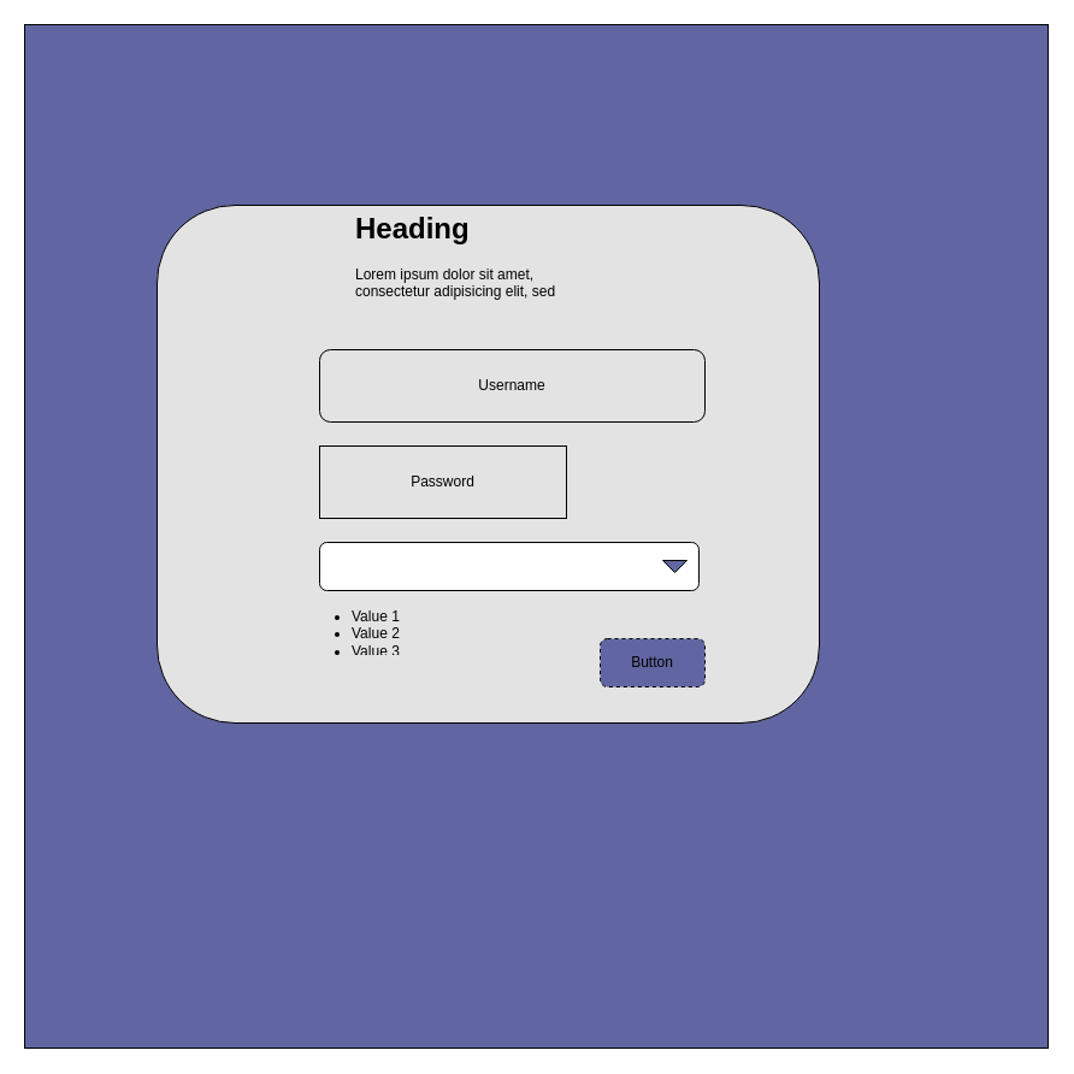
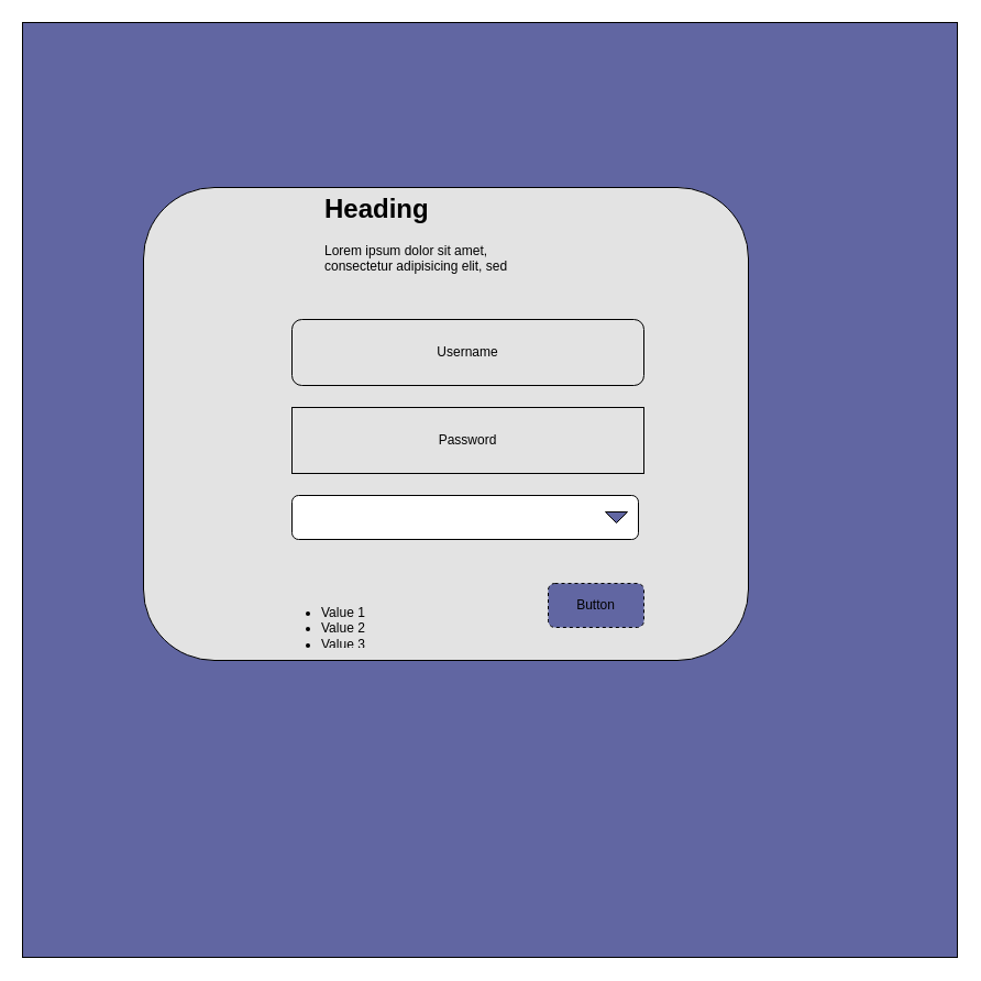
  <mxCell id="0" />
  <mxCell id="1" parent="0" />
  <mxCell id="2" value="" style="whiteSpace=wrap;html=1;aspect=fixed;fillColor=#6166a2;" parent="1" vertex="1"><mxGeometry x="20" y="20" width="850" height="850" as="geometry" /></mxCell>
  <mxCell id="3" value="" style="rounded=1;whiteSpace=wrap;html=1;fillColor=#E3E3E3;" parent="1" vertex="1"><mxGeometry x="130" y="170" width="550" height="430" as="geometry" /></mxCell>
  <mxCell id="4" value="Username" style="whiteSpace=wrap;html=1;fillColor=#E3E3E3;strokeColor=#000000;align=center;fontColor=#000000;rounded=1;" parent="1" vertex="1"><mxGeometry x="265" y="290" width="320" height="60" as="geometry" /></mxCell>
- <mxCell id="5" value="Password" style="rounded=0;whiteSpace=wrap;html=1;strokeColor=#000000;fillColor=#E3E3E3;fontColor=#000000;" parent="1" vertex="1"><mxGeometry x="265" y="370" width="205" height="60" as="geometry" /></mxCell>
+ <mxCell id="5" value="Password" style="rounded=0;whiteSpace=wrap;html=1;strokeColor=#000000;fillColor=#E3E3E3;fontColor=#000000;" parent="1" vertex="1"><mxGeometry x="265" y="370" width="320" height="60" as="geometry" /></mxCell>
  <mxCell id="6" value="&lt;h1&gt;Heading&lt;/h1&gt;&lt;p&gt;Lorem ipsum dolor sit amet, consectetur adipisicing elit, sed do eiusmod tempor incididunt ut labore et dolore magna aliqua.&lt;/p&gt;" style="text;html=1;strokeColor=none;fillColor=none;spacing=5;spacingTop=-20;whiteSpace=wrap;overflow=hidden;rounded=0;fontColor=#000000;" parent="1" vertex="1"><mxGeometry x="290" y="170" width="190" height="80" as="geometry" /></mxCell>
  <mxCell id="7" value="Button" style="rounded=1;whiteSpace=wrap;html=1;strokeColor=#000000;fillColor=#6166a2;fontColor=#000000;align=center;dashed=1;" parent="1" vertex="1"><mxGeometry x="498" y="530" width="87" height="40" as="geometry" /></mxCell>
  <mxCell id="8" value="" style="rounded=1;whiteSpace=wrap;html=1;strokeColor=#000000;fillColor=#FFFFFF;" vertex="1" parent="1"><mxGeometry x="265" y="450" width="315" height="40" as="geometry" /></mxCell>
  <mxCell id="9" value="" style="triangle;whiteSpace=wrap;html=1;strokeColor=#000000;fillColor=#6166a2;direction=south;" vertex="1" parent="1"><mxGeometry x="550" y="465" width="20" height="10" as="geometry" /></mxCell>
- <mxCell id="10" value="&lt;ul&gt;&lt;li&gt;Value 1&lt;/li&gt;&lt;li&gt;Value 2&lt;/li&gt;&lt;li&gt;Value 3&lt;/li&gt;&lt;/ul&gt;" style="text;strokeColor=none;fillColor=none;html=1;whiteSpace=wrap;verticalAlign=middle;overflow=hidden;fontColor=#000000;" vertex="1" parent="1"><mxGeometry x="250" y="490" width="130" height="55" as="geometry" /></mxCell>
+ <mxCell id="10" value="&lt;ul&gt;&lt;li&gt;Value 1&lt;/li&gt;&lt;li&gt;Value 2&lt;/li&gt;&lt;li&gt;Value 3&lt;/li&gt;&lt;/ul&gt;" style="text;strokeColor=none;fillColor=none;html=1;whiteSpace=wrap;verticalAlign=middle;overflow=hidden;fontColor=#000000;" vertex="1" parent="1"><mxGeometry x="250" y="535" width="130" height="55" as="geometry" /></mxCell>
